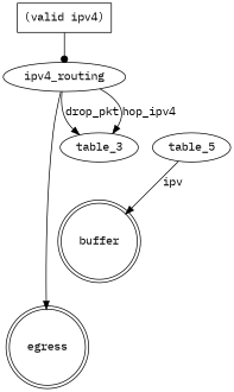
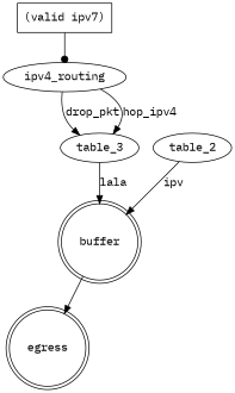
  digraph {
    fontname="IBM Plex Mono"
    node [fontname="IBM Plex Mono" shape=ellipse]
    edge [arrowhead=normal fontname="IBM Plex Mono"]
    buffer [shape=doublecircle]
    egress [shape=doublecircle]
-   n3 [label="(valid ipv4)" shape=box]
+   n3 [label="(valid ipv7)" shape=box]
    ipv4_routing
    table_3
-   table_2 [label=table_5]
-   ipv4_routing -> egress
+   table_2
+   buffer -> egress
    n3 -> ipv4_routing [arrowhead=dot]
    ipv4_routing -> table_3 [label=drop_pkt]
    ipv4_routing -> table_3 [label=hop_ipv4]
+   table_3 -> buffer [label=lala]
    table_2 -> buffer [label=ipv]
  }
